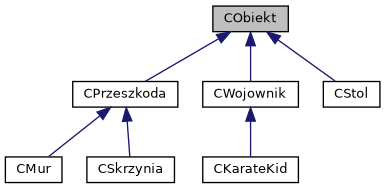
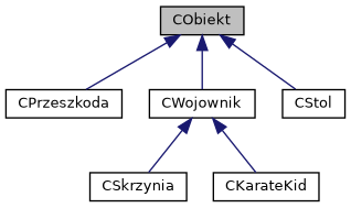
  digraph {
    node [color=black fillcolor=white fontname=Helvetica fontsize=10 shape=record style=filled]
    edge [color=midnightblue dir=back fontname=Helvetica fontsize=10 labelfontname=Helvetica labelfontsize=10 style=solid]
    n1 [fillcolor=grey75 fontcolor=black height=0.2 label=CObiekt width=0.4]
    n2 [height=0.2 label=CPrzeszkoda width=0.4]
    n3 [height=0.2 label=CWojownik width=0.4]
    n4 [height=0.2 label=CStol width=0.4]
-   n5 [height=0.2 label=CMur width=0.4]
    n6 [height=0.2 label=CSkrzynia width=0.4]
    n7 [height=0.2 label=CKarateKid width=0.4]
    n1 -> n2
    n1 -> n3
    n1 -> n4
-   n2 -> n5
-   n2 -> n6
+   n3 -> n6
    n3 -> n7
  }
